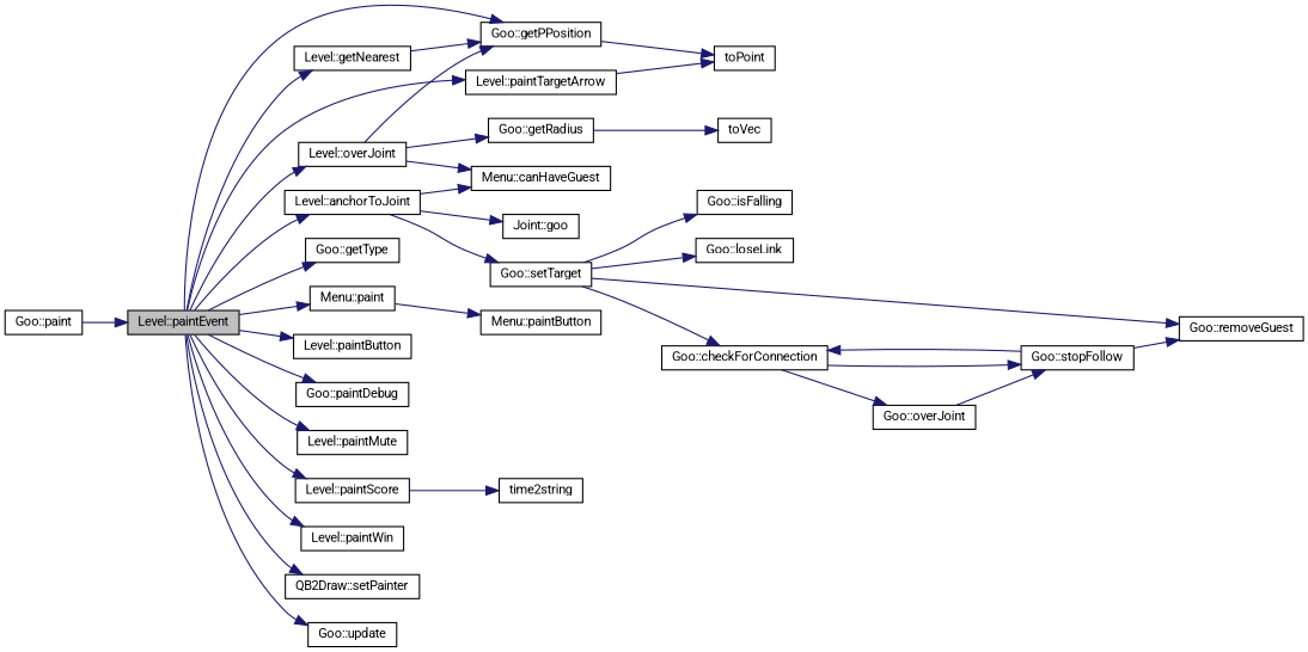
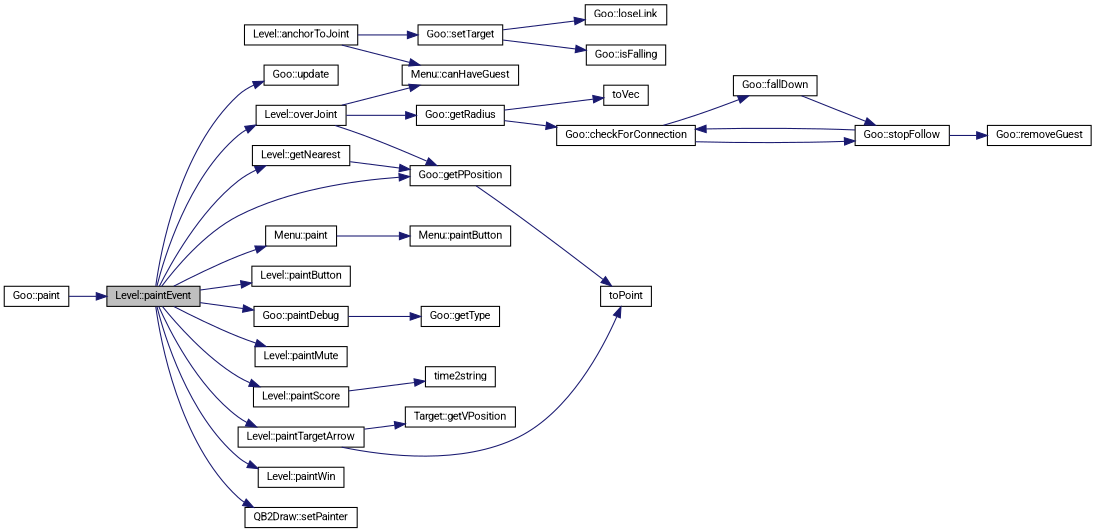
  digraph {
    fontname=Roboto
    rankdir=LR
    node [color=black fillcolor=white fontname=Roboto fontsize=10 shape=record style=filled]
    edge [color=midnightblue fontname=Roboto fontsize=10 labelfontname=Helvetica labelfontsize=10 style=solid]
    n1 [fillcolor=grey75 fontcolor=black height=0.2 label="Level::paintEvent" width=0.4]
    n2 [height=0.2 label="Level::anchorToJoint" width=0.4]
    n3 [height=0.2 label="Level::getNearest" width=0.4]
    n4 [height=0.2 label="Goo::getPPosition" width=0.4]
    n5 [height=0.2 label="Goo::getType" width=0.4]
    n6 [height=0.2 label="Level::overJoint" width=0.4]
    n7 [height=0.2 label="Menu::paint" width=0.4]
    n8 [height=0.2 label="Level::paintButton" width=0.4]
    n9 [height=0.2 label="Goo::paintDebug" width=0.4]
    n10 [height=0.2 label="Level::paintMute" width=0.4]
    n11 [height=0.2 label="Level::paintScore" width=0.4]
    n12 [height=0.2 label="Level::paintTargetArrow" width=0.4]
    n13 [height=0.2 label="Level::paintWin" width=0.4]
    n14 [height=0.2 label="QB2Draw::setPainter" width=0.4]
    n15 [height=0.2 label="Goo::update" width=0.4]
    n16 [height=0.2 label="Menu::canHaveGuest" width=0.4]
-   n17 [height=0.2 label="Joint::goo" width=0.4]
    n18 [height=0.2 label="Goo::setTarget" width=0.4]
    n19 [height=0.2 label=toPoint width=0.4]
    n20 [height=0.2 label="Goo::getRadius" width=0.4]
    n21 [height=0.2 label="Menu::paintButton" width=0.4]
    n22 [height=0.2 label="Goo::paint" width=0.4]
    n23 [height=0.2 label=time2string width=0.4]
+   n24 [height=0.2 label="Target::getVPosition" width=0.4]
    n25 [height=0.2 label="Goo::checkForConnection" width=0.4]
    n26 [height=0.2 label="Goo::removeGuest" width=0.4]
    n27 [height=0.2 label="Goo::isFalling" width=0.4]
    n28 [height=0.2 label="Goo::loseLink" width=0.4]
-   n29 [height=0.2 label="Goo::overJoint" width=0.4]
+   n29 [height=0.2 label="Goo::fallDown" width=0.4]
    n30 [height=0.2 label="Goo::stopFollow" width=0.4]
    n31 [height=0.2 label=toVec width=0.4]
-   n1 -> n2
    n1 -> n3
    n1 -> n4
-   n1 -> n5
+   n9 -> n5
    n1 -> n6
    n1 -> n7
    n1 -> n8
    n1 -> n9
    n1 -> n10
    n1 -> n11
    n1 -> n12
    n1 -> n13
    n1 -> n14
    n1 -> n15
    n2 -> n16
-   n2 -> n17
    n2 -> n18
    n3 -> n4
    n4 -> n19
    n6 -> n4
    n6 -> n16
    n6 -> n20
    n7 -> n21
    n11 -> n23
    n12 -> n19
-   n18 -> n25
-   n18 -> n26
+   n12 -> n24
+   n20 -> n25
    n18 -> n27
    n18 -> n28
    n20 -> n31
    n22 -> n1
    n25 -> n29
    n25 -> n30
    n29 -> n30
    n30 -> n25
    n30 -> n26
  }
